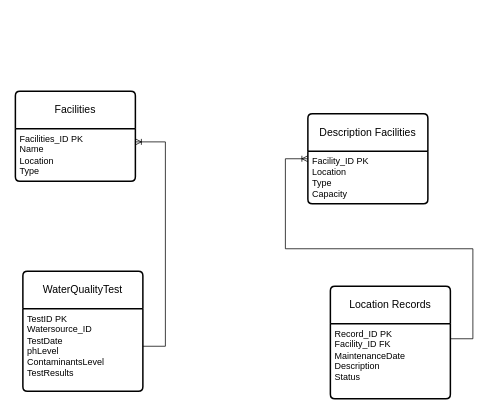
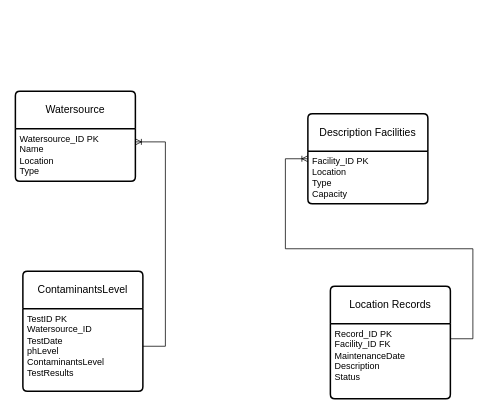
  <mxCell id="0" />
  <mxCell id="1" parent="0" />
- <mxCell id="2" value="Facilities" style="swimlane;childLayout=stackLayout;horizontal=1;startSize=50;horizontalStack=0;rounded=1;fontSize=14;fontStyle=0;strokeWidth=2;resizeParent=0;resizeLast=1;shadow=0;dashed=0;align=center;arcSize=4;whiteSpace=wrap;html=1;" vertex="1" parent="1"><mxGeometry x="20" y="121" width="160" height="120" as="geometry" /></mxCell>
- <mxCell id="3" value="Facilities_ID PK&lt;div&gt;Name&lt;/div&gt;&lt;div&gt;Location&lt;/div&gt;&lt;div&gt;Type&lt;/div&gt;&lt;div&gt;&lt;br&gt;&lt;/div&gt;" style="align=left;strokeColor=none;fillColor=none;spacingLeft=4;fontSize=12;verticalAlign=top;resizable=0;rotatable=0;part=1;html=1;" vertex="1" parent="2"><mxGeometry y="50" width="160" height="70" as="geometry" /></mxCell>
- <mxCell id="4" value="WaterQualityTest" style="swimlane;childLayout=stackLayout;horizontal=1;startSize=50;horizontalStack=0;rounded=1;fontSize=14;fontStyle=0;strokeWidth=2;resizeParent=0;resizeLast=1;shadow=0;dashed=0;align=center;arcSize=4;whiteSpace=wrap;html=1;" vertex="1" parent="1"><mxGeometry x="30" y="361" width="160" height="160" as="geometry" /></mxCell>
+ <mxCell id="2" value="Watersource" style="swimlane;childLayout=stackLayout;horizontal=1;startSize=50;horizontalStack=0;rounded=1;fontSize=14;fontStyle=0;strokeWidth=2;resizeParent=0;resizeLast=1;shadow=0;dashed=0;align=center;arcSize=4;whiteSpace=wrap;html=1;" vertex="1" parent="1"><mxGeometry x="20" y="121" width="160" height="120" as="geometry" /></mxCell>
+ <mxCell id="3" value="Watersource_ID PK&lt;div&gt;Name&lt;/div&gt;&lt;div&gt;Location&lt;/div&gt;&lt;div&gt;Type&lt;/div&gt;&lt;div&gt;&lt;br&gt;&lt;/div&gt;" style="align=left;strokeColor=none;fillColor=none;spacingLeft=4;fontSize=12;verticalAlign=top;resizable=0;rotatable=0;part=1;html=1;" vertex="1" parent="2"><mxGeometry y="50" width="160" height="70" as="geometry" /></mxCell>
+ <mxCell id="4" value="ContaminantsLevel" style="swimlane;childLayout=stackLayout;horizontal=1;startSize=50;horizontalStack=0;rounded=1;fontSize=14;fontStyle=0;strokeWidth=2;resizeParent=0;resizeLast=1;shadow=0;dashed=0;align=center;arcSize=4;whiteSpace=wrap;html=1;" vertex="1" parent="1"><mxGeometry x="30" y="361" width="160" height="160" as="geometry" /></mxCell>
  <mxCell id="5" value="TestID PK&lt;div&gt;Watersource_ID&lt;/div&gt;&lt;div&gt;TestDate&lt;/div&gt;&lt;div&gt;phLevel&lt;/div&gt;&lt;div&gt;ContaminantsLevel&lt;/div&gt;&lt;div&gt;TestResults&lt;/div&gt;" style="align=left;strokeColor=none;fillColor=none;spacingLeft=4;fontSize=12;verticalAlign=top;resizable=0;rotatable=0;part=1;html=1;" vertex="1" parent="4"><mxGeometry y="50" width="160" height="110" as="geometry" /></mxCell>
  <mxCell id="6" value="Description Facilities" style="swimlane;childLayout=stackLayout;horizontal=1;startSize=50;horizontalStack=0;rounded=1;fontSize=14;fontStyle=0;strokeWidth=2;resizeParent=0;resizeLast=1;shadow=0;dashed=0;align=center;arcSize=4;whiteSpace=wrap;html=1;" vertex="1" parent="1"><mxGeometry x="410" y="151" width="160" height="120" as="geometry" /></mxCell>
  <mxCell id="7" value="Facility_ID PK&lt;div&gt;Location&lt;/div&gt;&lt;div&gt;Type&lt;/div&gt;&lt;div&gt;Capacity&lt;/div&gt;" style="align=left;strokeColor=none;fillColor=none;spacingLeft=4;fontSize=12;verticalAlign=top;resizable=0;rotatable=0;part=1;html=1;" vertex="1" parent="6"><mxGeometry y="50" width="160" height="70" as="geometry" /></mxCell>
  <mxCell id="8" value="Location Records" style="swimlane;childLayout=stackLayout;horizontal=1;startSize=50;horizontalStack=0;rounded=1;fontSize=14;fontStyle=0;strokeWidth=2;resizeParent=0;resizeLast=1;shadow=0;dashed=0;align=center;arcSize=4;whiteSpace=wrap;html=1;" vertex="1" parent="1"><mxGeometry x="440" y="381" width="160" height="150" as="geometry" /></mxCell>
  <mxCell id="9" value="Record_ID PK&lt;div&gt;Facility_ID FK&lt;/div&gt;&lt;div&gt;MaintenanceDate&lt;/div&gt;&lt;div&gt;Description&lt;/div&gt;&lt;div&gt;Status&lt;/div&gt;" style="align=left;strokeColor=none;fillColor=none;spacingLeft=4;fontSize=12;verticalAlign=top;resizable=0;rotatable=0;part=1;html=1;" vertex="1" parent="8"><mxGeometry y="50" width="160" height="100" as="geometry" /></mxCell>
  <mxCell id="10" value="" style="edgeStyle=entityRelationEdgeStyle;fontSize=12;html=1;endArrow=ERoneToMany;rounded=0;entryX=1;entryY=0.25;entryDx=0;entryDy=0;" edge="1" parent="1" target="3"><mxGeometry width="100" height="100" relative="1" as="geometry"><mxPoint x="190" y="461" as="sourcePoint" /><mxPoint x="180" y="241" as="targetPoint" /><Array as="points"><mxPoint x="143.04" y="390.99" /><mxPoint x="193.04" y="310.99" /><mxPoint x="193.04" y="270.99" /><mxPoint x="193.04" y="210.99" /><mxPoint x="143.04" y="20.99" /><mxPoint x="203.04" y="210.99" /><mxPoint x="193.04" y="220.99" /><mxPoint x="233.04" y="300.99" /><mxPoint x="213.04" y="290.99" /></Array></mxGeometry></mxCell>
  <mxCell id="11" value="" style="edgeStyle=entityRelationEdgeStyle;fontSize=12;html=1;endArrow=ERoneToMany;rounded=0;" edge="1" parent="1"><mxGeometry width="100" height="100" relative="1" as="geometry"><mxPoint x="600" y="451" as="sourcePoint" /><mxPoint x="410" y="211" as="targetPoint" /></mxGeometry></mxCell>
